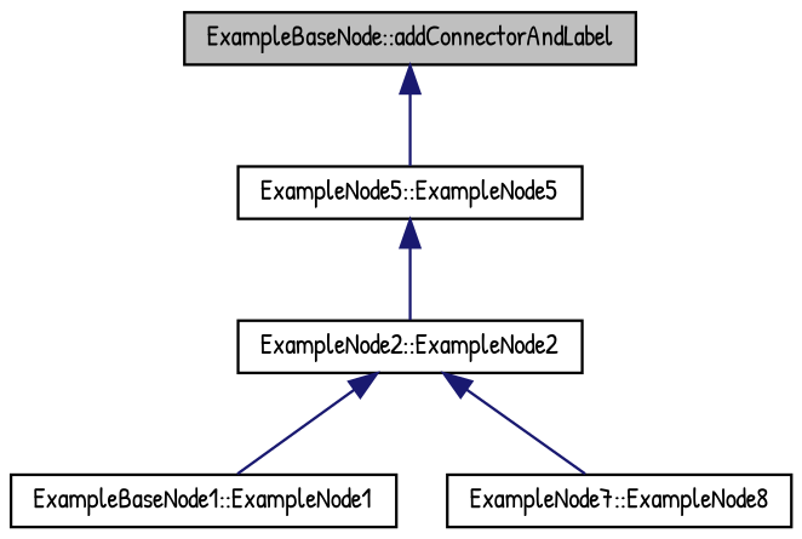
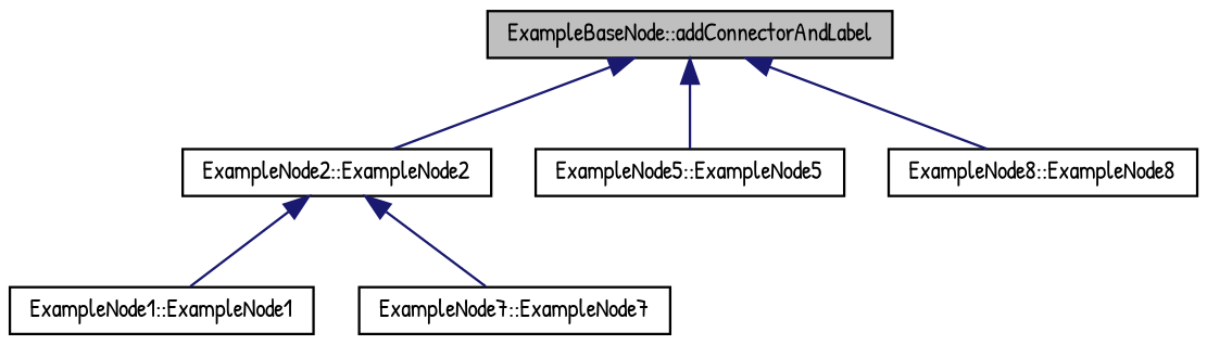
  digraph {
    fontname="Patrick Hand"
    rankdir=TB
    node [color=black fillcolor=white fontname="Patrick Hand" fontsize=10 shape=record style=filled]
    edge [color=midnightblue dir=back fontname="Patrick Hand" fontsize=10 labelfontname=Helvetica labelfontsize=10 style=solid]
    n1 [fillcolor=grey75 fontcolor=black height=0.2 label="ExampleBaseNode::addConnectorAndLabel" width=0.4]
    n2 [height=0.2 label="ExampleNode2::ExampleNode2" width=0.4]
    n3 [height=0.2 label="ExampleNode5::ExampleNode5" width=0.4]
-   n5 [height=0.2 label="ExampleBaseNode1::ExampleNode1" width=0.4]
-   n6 [height=0.2 label="ExampleNode7::ExampleNode8" width=0.4]
-   n3 -> n2
+   n4 [height=0.2 label="ExampleNode8::ExampleNode8" width=0.4]
+   n5 [height=0.2 label="ExampleNode1::ExampleNode1" width=0.4]
+   n6 [height=0.2 label="ExampleNode7::ExampleNode7" width=0.4]
+   n1 -> n2
    n1 -> n3
+   n1 -> n4
    n2 -> n5
    n2 -> n6
  }
